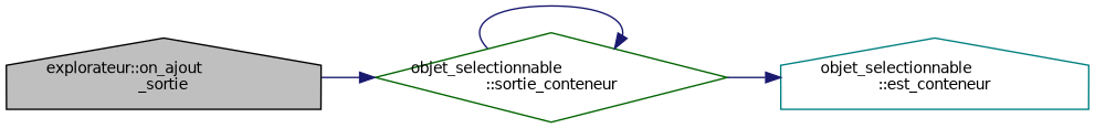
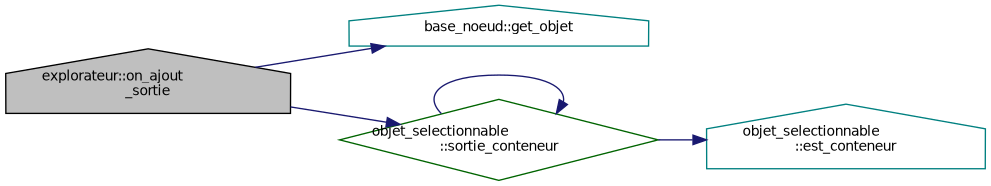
  digraph {
    rankdir=LR
    node [color=teal fillcolor=white fontname=Helvetica fontsize=10 shape=house style=filled]
    edge [color=midnightblue fontname=Helvetica fontsize=10 labelfontname=Helvetica labelfontsize=10 style=solid]
    n1 [color=black fillcolor=grey75 fontcolor=black height=0.2 label="explorateur::on_ajout\l_sortie" width=0.4]
+   n2 [height=0.2 label="base_noeud::get_objet" width=0.4]
    n3 [color=darkgreen height=0.2 label="objet_selectionnable\l::sortie_conteneur" shape=diamond width=0.4]
    n4 [height=0.2 label="objet_selectionnable\l::est_conteneur" width=0.4]
+   n1 -> n2
    n1 -> n3
    n3 -> n3
    n3 -> n4
  }
